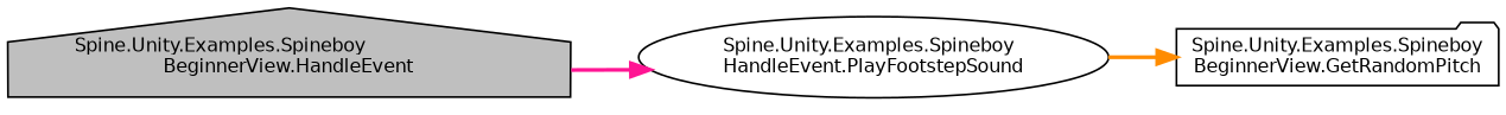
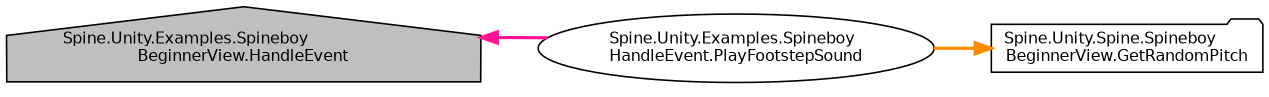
  digraph {
    rankdir=LR
    node [color=black fillcolor=white fontname=Helvetica fontsize=10 style=filled]
    edge [fontname=Helvetica fontsize=10 labelfontname=Helvetica labelfontsize=10 style=bold]
    n1 [fillcolor=grey75 fontcolor=black height=0.2 label="Spine.Unity.Examples.Spineboy\lBeginnerView.HandleEvent" shape=house width=0.4]
    n2 [height=0.2 label="Spine.Unity.Examples.Spineboy\lHandleEvent.PlayFootstepSound" shape=ellipse width=0.4]
-   n3 [height=0.2 label="Spine.Unity.Examples.Spineboy\lBeginnerView.GetRandomPitch" shape=folder width=0.4]
-   n1 -> n2 [color=deeppink]
+   n3 [height=0.2 label="Spine.Unity.Spine.Spineboy\lBeginnerView.GetRandomPitch" shape=folder width=0.4]
+   n2 -> n1 [color=deeppink]
    n2 -> n3 [color=darkorange]
  }
